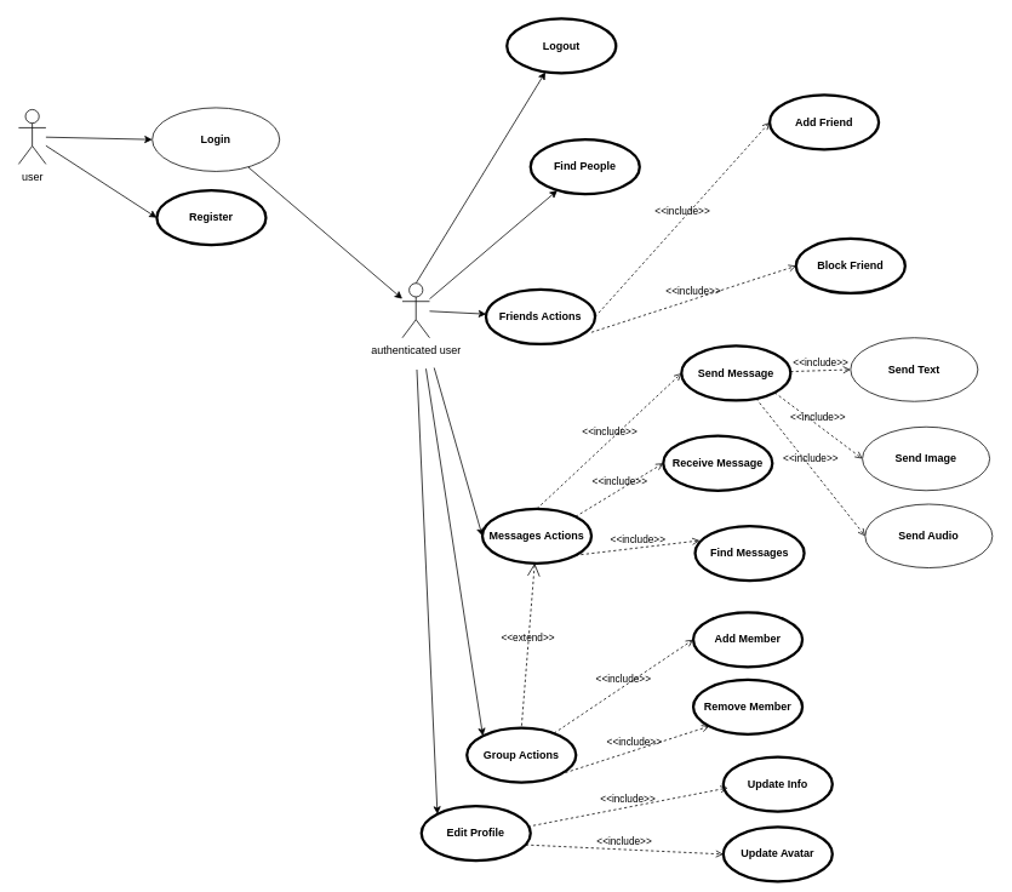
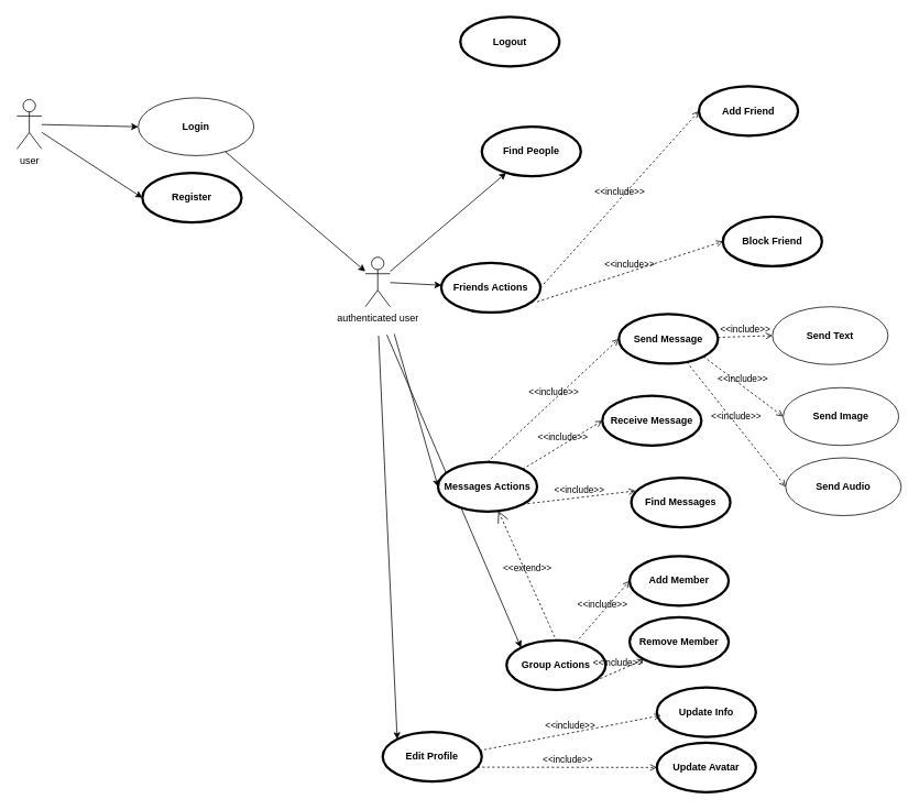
  <mxCell id="0" />
  <mxCell id="1" parent="0" />
  <mxCell id="2" style="edgeStyle=none;rounded=0;orthogonalLoop=1;jettySize=auto;html=1;entryX=0;entryY=0.5;entryDx=0;entryDy=0;" edge="1" parent="1" source="3" target="9"><mxGeometry relative="1" as="geometry"><mxPoint x="128" y="150" as="targetPoint" /></mxGeometry></mxCell>
  <mxCell id="3" value="user" style="shape=umlActor;html=1;verticalLabelPosition=bottom;verticalAlign=top;align=center;" vertex="1" parent="1"><mxGeometry x="20" y="120" width="30" height="60" as="geometry" /></mxCell>
  <mxCell id="4" value="Logout" style="shape=ellipse;html=1;strokeWidth=3;fontStyle=1;whiteSpace=wrap;align=center;perimeter=ellipsePerimeter;" vertex="1" parent="1"><mxGeometry x="557" y="20" width="120" height="60" as="geometry" /></mxCell>
  <mxCell id="5" value="Register&lt;span style=&quot;color: rgba(0 , 0 , 0 , 0) ; font-family: monospace ; font-size: 0px ; font-weight: 400&quot;&gt;%3CmxGraphModel%3E%3Croot%3E%3CmxCell%20id%3D%220%22%2F%3E%3CmxCell%20id%3D%221%22%20parent%3D%220%22%2F%3E%3CmxCell%20id%3D%222%22%20value%3D%22Login%22%20style%3D%22shape%3Dellipse%3Bhtml%3D1%3BstrokeWidth%3D3%3BfontStyle%3D1%3BwhiteSpace%3Dwrap%3Balign%3Dcenter%3Bperimeter%3DellipsePerimeter%3B%22%20vertex%3D%221%22%20parent%3D%221%22%3E%3CmxGeometry%20x%3D%22448%22%20y%3D%22301%22%20width%3D%22120%22%20height%3D%2260%22%20as%3D%22geometry%22%2F%3E%3C%2FmxCell%3E%3C%2Froot%3E%3C%2FmxGraphModel%3E&lt;/span&gt;" style="shape=ellipse;html=1;strokeWidth=3;fontStyle=1;whiteSpace=wrap;align=center;perimeter=ellipsePerimeter;" vertex="1" parent="1"><mxGeometry x="172" y="209" width="120" height="60" as="geometry" /></mxCell>
- <mxCell id="6" style="rounded=0;orthogonalLoop=1;jettySize=auto;html=1;exitX=0.5;exitY=0;exitDx=0;exitDy=0;exitPerimeter=0;" edge="1" parent="1" source="19" target="4"><mxGeometry relative="1" as="geometry"><mxPoint x="552" y="160" as="sourcePoint" /></mxGeometry></mxCell>
  <mxCell id="7" style="rounded=0;orthogonalLoop=1;jettySize=auto;html=1;entryX=0;entryY=0.5;entryDx=0;entryDy=0;" edge="1" parent="1" source="3" target="5"><mxGeometry relative="1" as="geometry" /></mxCell>
  <mxCell id="8" style="edgeStyle=none;rounded=0;orthogonalLoop=1;jettySize=auto;html=1;" edge="1" parent="1" source="9" target="19"><mxGeometry relative="1" as="geometry" /></mxCell>
  <mxCell id="9" value="&lt;span style=&quot;font-weight: 700&quot;&gt;Login&lt;/span&gt;" style="ellipse;whiteSpace=wrap;html=1;" vertex="1" parent="1"><mxGeometry x="167" y="118" width="140" height="70" as="geometry" /></mxCell>
  <mxCell id="10" value="Send Message&lt;span style=&quot;color: rgba(0 , 0 , 0 , 0) ; font-family: monospace ; font-size: 0px ; font-weight: 400&quot;&gt;%3CmxGraphModel%3E%3Croot%3E%3CmxCell%20id%3D%220%22%2F%3E%3CmxCell%20id%3D%221%22%20parent%3D%220%22%2F%3E%3CmxCell%20id%3D%222%22%20value%3D%22Manage%20messages%22%20style%3D%22shape%3Dellipse%3Bhtml%3D1%3BstrokeWidth%3D3%3BfontStyle%3D1%3BwhiteSpace%3Dwrap%3Balign%3Dcenter%3Bperimeter%3DellipsePerimeter%3B%22%20vertex%3D%221%22%20parent%3D%221%22%3E%3CmxGeometry%20x%3D%22221%22%20y%3D%22419%22%20width%3D%22120%22%20height%3D%2260%22%20as%3D%22geometry%22%2F%3E%3C%2FmxCell%3E%3C%2Froot%3E%3C%2FmxGraphModel%3E&lt;/span&gt;" style="shape=ellipse;html=1;strokeWidth=3;fontStyle=1;whiteSpace=wrap;align=center;perimeter=ellipsePerimeter;" vertex="1" parent="1"><mxGeometry x="749" y="380" width="120" height="60" as="geometry" /></mxCell>
  <mxCell id="11" value="Receive Message" style="shape=ellipse;html=1;strokeWidth=3;fontStyle=1;whiteSpace=wrap;align=center;perimeter=ellipsePerimeter;" vertex="1" parent="1"><mxGeometry x="729" y="479" width="120" height="60" as="geometry" /></mxCell>
  <mxCell id="12" value="Find People&lt;span style=&quot;color: rgba(0 , 0 , 0 , 0) ; font-family: monospace ; font-size: 0px ; font-weight: 400&quot;&gt;%3CmxGraphModel%3E%3Croot%3E%3CmxCell%20id%3D%220%22%2F%3E%3CmxCell%20id%3D%221%22%20parent%3D%220%22%2F%3E%3CmxCell%20id%3D%222%22%20value%3D%22Receive%20Message%22%20style%3D%22shape%3Dellipse%3Bhtml%3D1%3BstrokeWidth%3D3%3BfontStyle%3D1%3BwhiteSpace%3Dwrap%3Balign%3Dcenter%3Bperimeter%3DellipsePerimeter%3B%22%20vertex%3D%221%22%20parent%3D%221%22%3E%3CmxGeometry%20x%3D%22211%22%20y%3D%22471%22%20width%3D%22120%22%20height%3D%2260%22%20as%3D%22geometry%22%2F%3E%3C%2FmxCell%3E%3C%2Froot%3E%3C%2FmxGraphModel%3E&lt;/span&gt;" style="shape=ellipse;html=1;strokeWidth=3;fontStyle=1;whiteSpace=wrap;align=center;perimeter=ellipsePerimeter;" vertex="1" parent="1"><mxGeometry x="583" y="153" width="120" height="60" as="geometry" /></mxCell>
  <mxCell id="13" value="Find Messages" style="shape=ellipse;html=1;strokeWidth=3;fontStyle=1;whiteSpace=wrap;align=center;perimeter=ellipsePerimeter;" vertex="1" parent="1"><mxGeometry x="764" y="578" width="120" height="60" as="geometry" /></mxCell>
  <mxCell id="14" style="edgeStyle=none;rounded=0;orthogonalLoop=1;jettySize=auto;html=1;" edge="1" parent="1" source="19" target="12"><mxGeometry relative="1" as="geometry" /></mxCell>
  <mxCell id="15" style="edgeStyle=none;rounded=0;orthogonalLoop=1;jettySize=auto;html=1;entryX=0;entryY=0.5;entryDx=0;entryDy=0;" edge="1" parent="1" target="32"><mxGeometry relative="1" as="geometry"><mxPoint x="477" y="404" as="sourcePoint" /></mxGeometry></mxCell>
  <mxCell id="16" style="edgeStyle=none;rounded=0;orthogonalLoop=1;jettySize=auto;html=1;" edge="1" parent="1" source="19" target="27"><mxGeometry relative="1" as="geometry" /></mxCell>
  <mxCell id="17" style="edgeStyle=none;rounded=0;orthogonalLoop=1;jettySize=auto;html=1;entryX=0;entryY=0;entryDx=0;entryDy=0;" edge="1" parent="1" target="39"><mxGeometry relative="1" as="geometry"><mxPoint x="458" y="406" as="sourcePoint" /></mxGeometry></mxCell>
  <mxCell id="18" style="edgeStyle=none;rounded=0;orthogonalLoop=1;jettySize=auto;html=1;entryX=0;entryY=0;entryDx=0;entryDy=0;" edge="1" parent="1" target="31"><mxGeometry relative="1" as="geometry"><mxPoint x="468" y="405" as="sourcePoint" /></mxGeometry></mxCell>
  <mxCell id="19" value="authenticated user" style="shape=umlActor;html=1;verticalLabelPosition=bottom;verticalAlign=top;align=center;" vertex="1" parent="1"><mxGeometry x="442" y="311" width="30" height="60" as="geometry" /></mxCell>
  <mxCell id="20" value="&amp;lt;&amp;lt;include&amp;gt;&amp;gt;" style="edgeStyle=none;html=1;endArrow=open;verticalAlign=bottom;dashed=1;labelBackgroundColor=none;entryX=0;entryY=0.5;entryDx=0;entryDy=0;" edge="1" parent="1" source="10" target="21"><mxGeometry width="160" relative="1" as="geometry"><mxPoint x="854" y="302" as="sourcePoint" /><mxPoint x="980" y="260" as="targetPoint" /></mxGeometry></mxCell>
  <mxCell id="21" value="&lt;span style=&quot;font-weight: 700&quot;&gt;Send Text&lt;/span&gt;" style="ellipse;whiteSpace=wrap;html=1;" vertex="1" parent="1"><mxGeometry x="935" y="371" width="140" height="70" as="geometry" /></mxCell>
  <mxCell id="22" value="&lt;span style=&quot;font-weight: 700&quot;&gt;Send Image&lt;/span&gt;" style="ellipse;whiteSpace=wrap;html=1;" vertex="1" parent="1"><mxGeometry x="948" y="469" width="140" height="70" as="geometry" /></mxCell>
  <mxCell id="23" value="&lt;span style=&quot;font-weight: 700&quot;&gt;Send Audio&lt;/span&gt;" style="ellipse;whiteSpace=wrap;html=1;" vertex="1" parent="1"><mxGeometry x="951" y="554" width="140" height="70" as="geometry" /></mxCell>
  <mxCell id="24" value="&amp;lt;&amp;lt;include&amp;gt;&amp;gt;" style="edgeStyle=none;html=1;endArrow=open;verticalAlign=bottom;dashed=1;labelBackgroundColor=none;entryX=0;entryY=0.5;entryDx=0;entryDy=0;exitX=1;exitY=1;exitDx=0;exitDy=0;" edge="1" parent="1" source="10" target="22"><mxGeometry width="160" relative="1" as="geometry"><mxPoint x="851" y="307" as="sourcePoint" /><mxPoint x="990" y="270" as="targetPoint" /></mxGeometry></mxCell>
  <mxCell id="25" value="&amp;lt;&amp;lt;include&amp;gt;&amp;gt;" style="edgeStyle=none;html=1;endArrow=open;verticalAlign=bottom;dashed=1;labelBackgroundColor=none;entryX=0;entryY=0.5;entryDx=0;entryDy=0;" edge="1" parent="1" source="10" target="23"><mxGeometry width="160" relative="1" as="geometry"><mxPoint x="868.682" y="309.652" as="sourcePoint" /><mxPoint x="1000" y="280" as="targetPoint" /></mxGeometry></mxCell>
  <mxCell id="26" value="Add Friend" style="shape=ellipse;html=1;strokeWidth=3;fontStyle=1;whiteSpace=wrap;align=center;perimeter=ellipsePerimeter;" vertex="1" parent="1"><mxGeometry x="846" y="104" width="120" height="60" as="geometry" /></mxCell>
  <mxCell id="27" value="Friends Actions" style="shape=ellipse;html=1;strokeWidth=3;fontStyle=1;whiteSpace=wrap;align=center;perimeter=ellipsePerimeter;" vertex="1" parent="1"><mxGeometry x="534" y="318" width="120" height="60" as="geometry" /></mxCell>
  <mxCell id="28" value="Block Friend" style="shape=ellipse;html=1;strokeWidth=3;fontStyle=1;whiteSpace=wrap;align=center;perimeter=ellipsePerimeter;" vertex="1" parent="1"><mxGeometry x="875" y="262" width="120" height="60" as="geometry" /></mxCell>
  <mxCell id="29" value="&amp;lt;&amp;lt;include&amp;gt;&amp;gt;" style="edgeStyle=none;html=1;endArrow=open;verticalAlign=bottom;dashed=1;labelBackgroundColor=none;exitX=1;exitY=0.5;exitDx=0;exitDy=0;entryX=0;entryY=0.5;entryDx=0;entryDy=0;" edge="1" parent="1" source="27" target="26"><mxGeometry width="160" relative="1" as="geometry"><mxPoint x="860" y="579" as="sourcePoint" /><mxPoint x="1020" y="579" as="targetPoint" /></mxGeometry></mxCell>
  <mxCell id="30" value="&amp;lt;&amp;lt;include&amp;gt;&amp;gt;" style="edgeStyle=none;html=1;endArrow=open;verticalAlign=bottom;dashed=1;labelBackgroundColor=none;entryX=0;entryY=0.5;entryDx=0;entryDy=0;exitX=0.967;exitY=0.783;exitDx=0;exitDy=0;exitPerimeter=0;" edge="1" parent="1" source="27" target="28"><mxGeometry width="160" relative="1" as="geometry"><mxPoint x="725" y="702" as="sourcePoint" /><mxPoint x="885" y="702" as="targetPoint" /></mxGeometry></mxCell>
- <mxCell id="31" value="Group Actions" style="shape=ellipse;html=1;strokeWidth=3;fontStyle=1;whiteSpace=wrap;align=center;perimeter=ellipsePerimeter;" vertex="1" parent="1"><mxGeometry x="513" y="800" width="120" height="60" as="geometry" /></mxCell>
+ <mxCell id="31" value="Group Actions" style="shape=ellipse;html=1;strokeWidth=3;fontStyle=1;whiteSpace=wrap;align=center;perimeter=ellipsePerimeter;" vertex="1" parent="1"><mxGeometry x="613" y="775" width="120" height="60" as="geometry" /></mxCell>
  <mxCell id="32" value="Messages Actions" style="shape=ellipse;html=1;strokeWidth=3;fontStyle=1;whiteSpace=wrap;align=center;perimeter=ellipsePerimeter;" vertex="1" parent="1"><mxGeometry x="530" y="559" width="120" height="60" as="geometry" /></mxCell>
  <mxCell id="33" value="&amp;lt;&amp;lt;include&amp;gt;&amp;gt;" style="edgeStyle=none;html=1;endArrow=open;verticalAlign=bottom;dashed=1;labelBackgroundColor=none;exitX=1;exitY=0;exitDx=0;exitDy=0;entryX=0;entryY=0.5;entryDx=0;entryDy=0;" edge="1" parent="1" source="32" target="11"><mxGeometry width="160" relative="1" as="geometry"><mxPoint x="667" y="254" as="sourcePoint" /><mxPoint x="827" y="254" as="targetPoint" /></mxGeometry></mxCell>
  <mxCell id="34" value="&amp;lt;&amp;lt;include&amp;gt;&amp;gt;" style="edgeStyle=none;html=1;endArrow=open;verticalAlign=bottom;dashed=1;labelBackgroundColor=none;exitX=0.5;exitY=0;exitDx=0;exitDy=0;entryX=0;entryY=0.5;entryDx=0;entryDy=0;" edge="1" parent="1" source="32" target="10"><mxGeometry width="160" relative="1" as="geometry"><mxPoint x="635" y="385" as="sourcePoint" /><mxPoint x="515" y="454" as="targetPoint" /></mxGeometry></mxCell>
  <mxCell id="35" value="&amp;lt;&amp;lt;include&amp;gt;&amp;gt;" style="edgeStyle=none;html=1;endArrow=open;verticalAlign=bottom;dashed=1;labelBackgroundColor=none;exitX=1;exitY=1;exitDx=0;exitDy=0;entryX=0.042;entryY=0.267;entryDx=0;entryDy=0;entryPerimeter=0;" edge="1" parent="1" source="32" target="13"><mxGeometry width="160" relative="1" as="geometry"><mxPoint x="676" y="395" as="sourcePoint" /><mxPoint x="836" y="395" as="targetPoint" /></mxGeometry></mxCell>
  <mxCell id="36" value="&amp;lt;&amp;lt;extend&amp;gt;&amp;gt;" style="edgeStyle=none;html=1;startArrow=open;endArrow=none;startSize=12;verticalAlign=bottom;dashed=1;labelBackgroundColor=none;entryX=0.5;entryY=0;entryDx=0;entryDy=0;" edge="1" parent="1" source="32" target="31"><mxGeometry width="160" relative="1" as="geometry"><mxPoint x="438" y="609" as="sourcePoint" /><mxPoint x="598" y="609" as="targetPoint" /></mxGeometry></mxCell>
  <mxCell id="37" value="Add Member" style="shape=ellipse;html=1;strokeWidth=3;fontStyle=1;whiteSpace=wrap;align=center;perimeter=ellipsePerimeter;" vertex="1" parent="1"><mxGeometry x="762" y="673" width="120" height="60" as="geometry" /></mxCell>
  <mxCell id="38" value="Remove Member" style="shape=ellipse;html=1;strokeWidth=3;fontStyle=1;whiteSpace=wrap;align=center;perimeter=ellipsePerimeter;" vertex="1" parent="1"><mxGeometry x="762" y="747" width="120" height="60" as="geometry" /></mxCell>
  <mxCell id="39" value="Edit Profile" style="shape=ellipse;html=1;strokeWidth=3;fontStyle=1;whiteSpace=wrap;align=center;perimeter=ellipsePerimeter;" vertex="1" parent="1"><mxGeometry x="463" y="886" width="120" height="60" as="geometry" /></mxCell>
  <mxCell id="40" value="Update Info" style="shape=ellipse;html=1;strokeWidth=3;fontStyle=1;whiteSpace=wrap;align=center;perimeter=ellipsePerimeter;" vertex="1" parent="1"><mxGeometry x="795" y="832" width="120" height="60" as="geometry" /></mxCell>
- <mxCell id="41" value="Update Avatar" style="shape=ellipse;html=1;strokeWidth=3;fontStyle=1;whiteSpace=wrap;align=center;perimeter=ellipsePerimeter;" vertex="1" parent="1"><mxGeometry x="795" y="909" width="120" height="60" as="geometry" /></mxCell>
+ <mxCell id="41" value="Update Avatar" style="shape=ellipse;html=1;strokeWidth=3;fontStyle=1;whiteSpace=wrap;align=center;perimeter=ellipsePerimeter;" vertex="1" parent="1"><mxGeometry x="795" y="899" width="120" height="60" as="geometry" /></mxCell>
  <mxCell id="42" value="&amp;lt;&amp;lt;include&amp;gt;&amp;gt;" style="edgeStyle=none;html=1;endArrow=open;verticalAlign=bottom;dashed=1;labelBackgroundColor=none;entryX=0;entryY=0.5;entryDx=0;entryDy=0;" edge="1" parent="1" source="31" target="37"><mxGeometry width="160" relative="1" as="geometry"><mxPoint x="642.844" y="620.002" as="sourcePoint" /><mxPoint x="779.04" y="604.02" as="targetPoint" /></mxGeometry></mxCell>
  <mxCell id="43" value="&amp;lt;&amp;lt;include&amp;gt;&amp;gt;" style="edgeStyle=none;html=1;endArrow=open;verticalAlign=bottom;dashed=1;labelBackgroundColor=none;exitX=1;exitY=1;exitDx=0;exitDy=0;entryX=0;entryY=1;entryDx=0;entryDy=0;" edge="1" parent="1" source="31" target="38"><mxGeometry width="160" relative="1" as="geometry"><mxPoint x="707.004" y="826.982" as="sourcePoint" /><mxPoint x="843.2" y="811" as="targetPoint" /></mxGeometry></mxCell>
  <mxCell id="44" value="&amp;lt;&amp;lt;include&amp;gt;&amp;gt;" style="edgeStyle=none;html=1;endArrow=open;verticalAlign=bottom;dashed=1;labelBackgroundColor=none;exitX=0.975;exitY=0.377;exitDx=0;exitDy=0;exitPerimeter=0;" edge="1" parent="1" source="39"><mxGeometry width="160" relative="1" as="geometry"><mxPoint x="658.004" y="881.982" as="sourcePoint" /><mxPoint x="800" y="866" as="targetPoint" /></mxGeometry></mxCell>
  <mxCell id="45" value="&amp;lt;&amp;lt;include&amp;gt;&amp;gt;" style="edgeStyle=none;html=1;endArrow=open;verticalAlign=bottom;dashed=1;labelBackgroundColor=none;exitX=0.955;exitY=0.711;exitDx=0;exitDy=0;exitPerimeter=0;entryX=0;entryY=0.5;entryDx=0;entryDy=0;" edge="1" parent="1" source="39" target="41"><mxGeometry width="160" relative="1" as="geometry"><mxPoint x="665" y="878.62" as="sourcePoint" /><mxPoint x="810" y="876" as="targetPoint" /></mxGeometry></mxCell>
